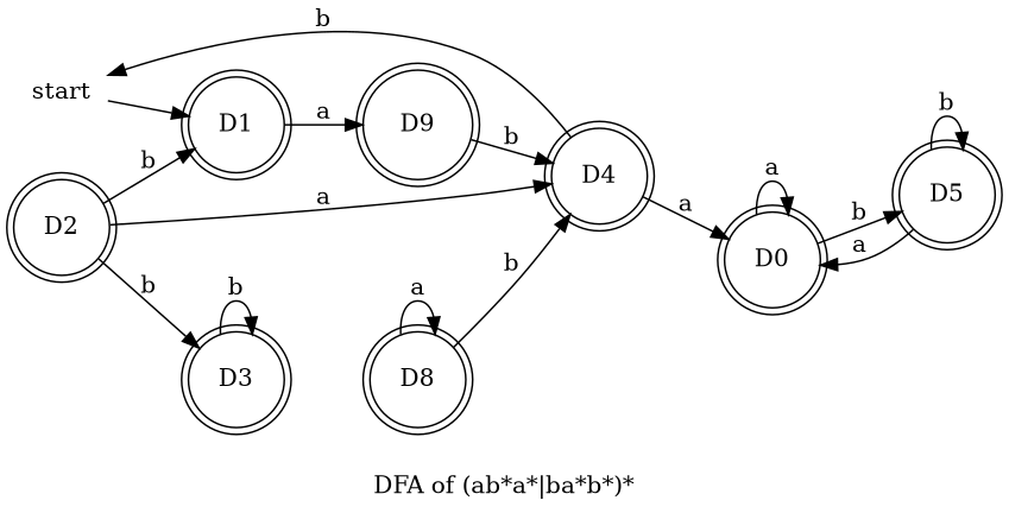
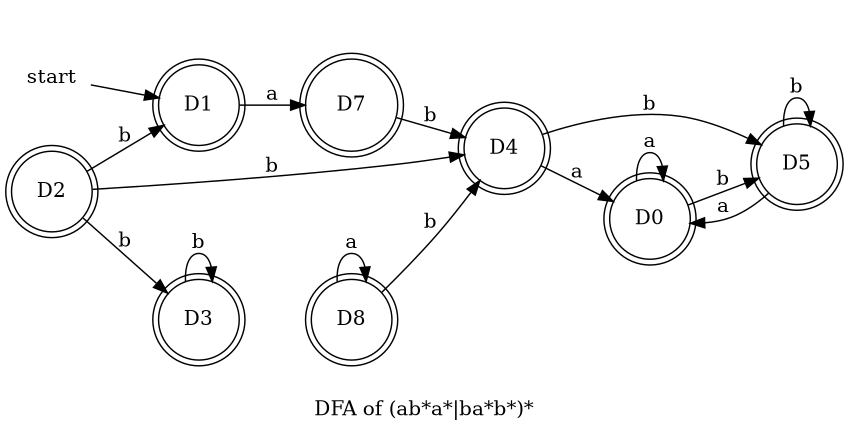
  digraph {
    label="DFA of (ab*a*|ba*b*)*"
    rankdir=LR
    node [shape=doublecircle]
    start [shape=none]
    n2 [label=D1]
-   n3 [label=D9]
+   n3 [label=D7]
    n4 [label=D2]
    n5 [label=D3]
    n6 [label=D4]
    n7 [label=D5]
    n8 [label=D0]
    n9 [label=D8]
    start -> n2
    n2 -> n3 [label=a]
    n3 -> n6 [label=b]
    n4 -> n2 [label=b]
    n4 -> n5 [label=b]
-   n4 -> n6 [label=a]
+   n4 -> n6 [label=b]
    n5 -> n5 [label=b]
-   n6 -> start [label=b]
+   n6 -> n7 [label=b]
    n6 -> n8 [label=a]
    n7 -> n7 [label=b]
    n7 -> n8 [label=a]
    n8 -> n7 [label=b]
    n8 -> n8 [label=a]
    n9 -> n6 [label=b]
    n9 -> n9 [label=a]
  }
